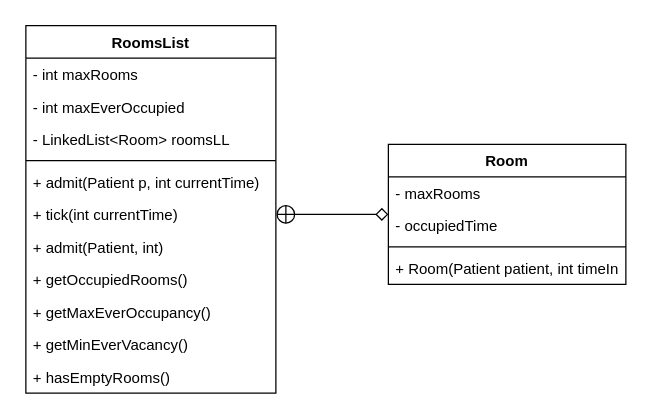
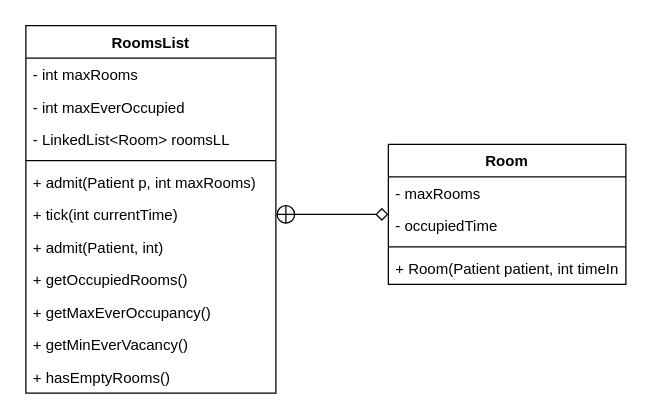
  <mxCell id="0" />
  <mxCell id="1" parent="0" />
  <mxCell id="2" value="RoomsList" style="swimlane;fontStyle=1;align=center;verticalAlign=top;childLayout=stackLayout;horizontal=1;startSize=26;horizontalStack=0;resizeParent=1;resizeParentMax=0;resizeLast=0;collapsible=1;marginBottom=0;" vertex="1" parent="1"><mxGeometry x="20" y="20" width="200" height="294" as="geometry" /></mxCell>
  <mxCell id="3" value="- int maxRooms" style="text;strokeColor=none;fillColor=none;align=left;verticalAlign=top;spacingLeft=4;spacingRight=4;overflow=hidden;rotatable=0;points=[[0,0.5],[1,0.5]];portConstraint=eastwest;" vertex="1" parent="2"><mxGeometry y="26" width="200" height="26" as="geometry" /></mxCell>
  <mxCell id="4" value="- int maxEverOccupied" style="text;strokeColor=none;fillColor=none;align=left;verticalAlign=top;spacingLeft=4;spacingRight=4;overflow=hidden;rotatable=0;points=[[0,0.5],[1,0.5]];portConstraint=eastwest;" vertex="1" parent="2"><mxGeometry y="52" width="200" height="26" as="geometry" /></mxCell>
  <mxCell id="5" value="- LinkedList&lt;Room&gt; roomsLL" style="text;strokeColor=none;fillColor=none;align=left;verticalAlign=top;spacingLeft=4;spacingRight=4;overflow=hidden;rotatable=0;points=[[0,0.5],[1,0.5]];portConstraint=eastwest;" vertex="1" parent="2"><mxGeometry y="78" width="200" height="26" as="geometry" /></mxCell>
  <mxCell id="6" value="" style="line;strokeWidth=1;fillColor=none;align=left;verticalAlign=middle;spacingTop=-1;spacingLeft=3;spacingRight=3;rotatable=0;labelPosition=right;points=[];portConstraint=eastwest;" vertex="1" parent="2"><mxGeometry y="104" width="200" height="8" as="geometry" /></mxCell>
- <mxCell id="7" value="+ admit(Patient p, int currentTime)" style="text;strokeColor=none;fillColor=none;align=left;verticalAlign=top;spacingLeft=4;spacingRight=4;overflow=hidden;rotatable=0;points=[[0,0.5],[1,0.5]];portConstraint=eastwest;" vertex="1" parent="2"><mxGeometry y="112" width="200" height="26" as="geometry" /></mxCell>
+ <mxCell id="7" value="+ admit(Patient p, int maxRooms)" style="text;strokeColor=none;fillColor=none;align=left;verticalAlign=top;spacingLeft=4;spacingRight=4;overflow=hidden;rotatable=0;points=[[0,0.5],[1,0.5]];portConstraint=eastwest;" vertex="1" parent="2"><mxGeometry y="112" width="200" height="26" as="geometry" /></mxCell>
  <mxCell id="8" value="+ tick(int currentTime)" style="text;strokeColor=none;fillColor=none;align=left;verticalAlign=top;spacingLeft=4;spacingRight=4;overflow=hidden;rotatable=0;points=[[0,0.5],[1,0.5]];portConstraint=eastwest;" vertex="1" parent="2"><mxGeometry y="138" width="200" height="26" as="geometry" /></mxCell>
  <mxCell id="9" value="+ admit(Patient, int)" style="text;strokeColor=none;fillColor=none;align=left;verticalAlign=top;spacingLeft=4;spacingRight=4;overflow=hidden;rotatable=0;points=[[0,0.5],[1,0.5]];portConstraint=eastwest;" vertex="1" parent="2"><mxGeometry y="164" width="200" height="26" as="geometry" /></mxCell>
  <mxCell id="10" value="+ getOccupiedRooms()" style="text;strokeColor=none;fillColor=none;align=left;verticalAlign=top;spacingLeft=4;spacingRight=4;overflow=hidden;rotatable=0;points=[[0,0.5],[1,0.5]];portConstraint=eastwest;" vertex="1" parent="2"><mxGeometry y="190" width="200" height="26" as="geometry" /></mxCell>
  <mxCell id="11" value="+ getMaxEverOccupancy()" style="text;strokeColor=none;fillColor=none;align=left;verticalAlign=top;spacingLeft=4;spacingRight=4;overflow=hidden;rotatable=0;points=[[0,0.5],[1,0.5]];portConstraint=eastwest;" vertex="1" parent="2"><mxGeometry y="216" width="200" height="26" as="geometry" /></mxCell>
  <mxCell id="12" value="+ getMinEverVacancy()" style="text;strokeColor=none;fillColor=none;align=left;verticalAlign=top;spacingLeft=4;spacingRight=4;overflow=hidden;rotatable=0;points=[[0,0.5],[1,0.5]];portConstraint=eastwest;" vertex="1" parent="2"><mxGeometry y="242" width="200" height="26" as="geometry" /></mxCell>
  <mxCell id="13" value="+ hasEmptyRooms()" style="text;strokeColor=none;fillColor=none;align=left;verticalAlign=top;spacingLeft=4;spacingRight=4;overflow=hidden;rotatable=0;points=[[0,0.5],[1,0.5]];portConstraint=eastwest;" vertex="1" parent="2"><mxGeometry y="268" width="200" height="26" as="geometry" /></mxCell>
  <mxCell id="14" value="Room" style="swimlane;fontStyle=1;align=center;verticalAlign=top;childLayout=stackLayout;horizontal=1;startSize=26;horizontalStack=0;resizeParent=1;resizeParentMax=0;resizeLast=0;collapsible=1;marginBottom=0;" vertex="1" parent="1"><mxGeometry x="310" y="115" width="190" height="112" as="geometry" /></mxCell>
  <mxCell id="15" value="- maxRooms" style="text;strokeColor=none;fillColor=none;align=left;verticalAlign=top;spacingLeft=4;spacingRight=4;overflow=hidden;rotatable=0;points=[[0,0.5],[1,0.5]];portConstraint=eastwest;" vertex="1" parent="14"><mxGeometry y="26" width="190" height="26" as="geometry" /></mxCell>
  <mxCell id="16" value="- occupiedTime" style="text;strokeColor=none;fillColor=none;align=left;verticalAlign=top;spacingLeft=4;spacingRight=4;overflow=hidden;rotatable=0;points=[[0,0.5],[1,0.5]];portConstraint=eastwest;" vertex="1" parent="14"><mxGeometry y="52" width="190" height="26" as="geometry" /></mxCell>
  <mxCell id="17" value="" style="line;strokeWidth=1;fillColor=none;align=left;verticalAlign=middle;spacingTop=-1;spacingLeft=3;spacingRight=3;rotatable=0;labelPosition=right;points=[];portConstraint=eastwest;" vertex="1" parent="14"><mxGeometry y="78" width="190" height="8" as="geometry" /></mxCell>
  <mxCell id="18" value="+ Room(Patient patient, int timeIn" style="text;strokeColor=none;fillColor=none;align=left;verticalAlign=top;spacingLeft=4;spacingRight=4;overflow=hidden;rotatable=0;points=[[0,0.5],[1,0.5]];portConstraint=eastwest;" vertex="1" parent="14"><mxGeometry y="86" width="190" height="26" as="geometry" /></mxCell>
  <mxCell id="19" value="" style="endArrow=diamond;startArrow=circlePlus;endFill=0;startFill=0;endSize=8;html=1;entryX=0;entryY=0.5;entryDx=0;entryDy=0;exitX=1;exitY=0.5;exitDx=0;exitDy=0;" edge="1" parent="1" source="8" target="14"><mxGeometry width="160" relative="1" as="geometry"><mxPoint x="220" y="158" as="sourcePoint" /><mxPoint x="306" y="138" as="targetPoint" /></mxGeometry></mxCell>
